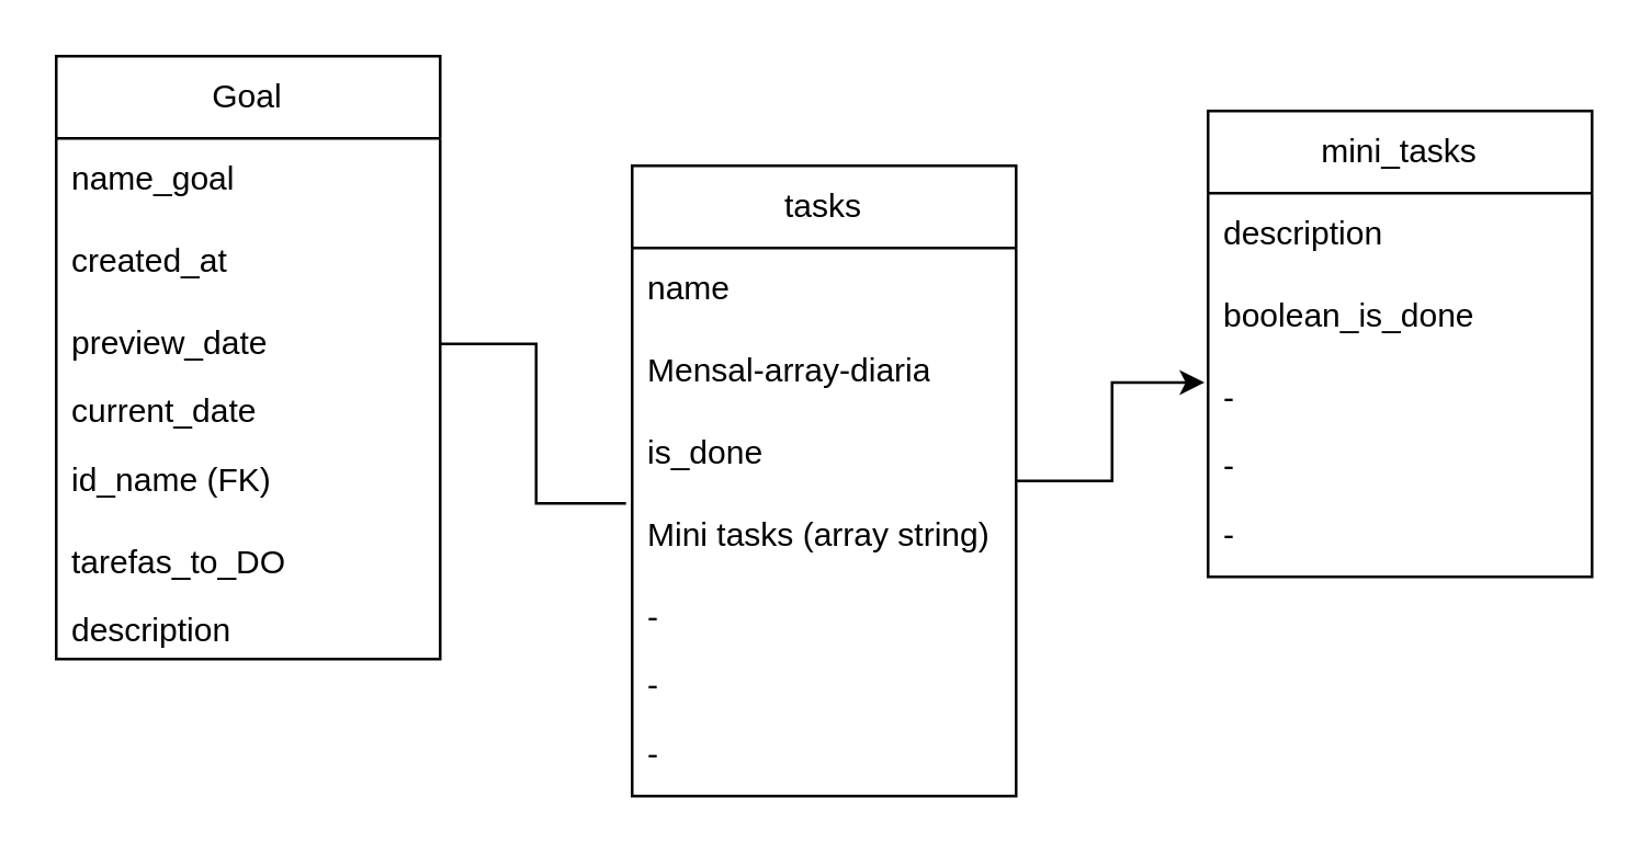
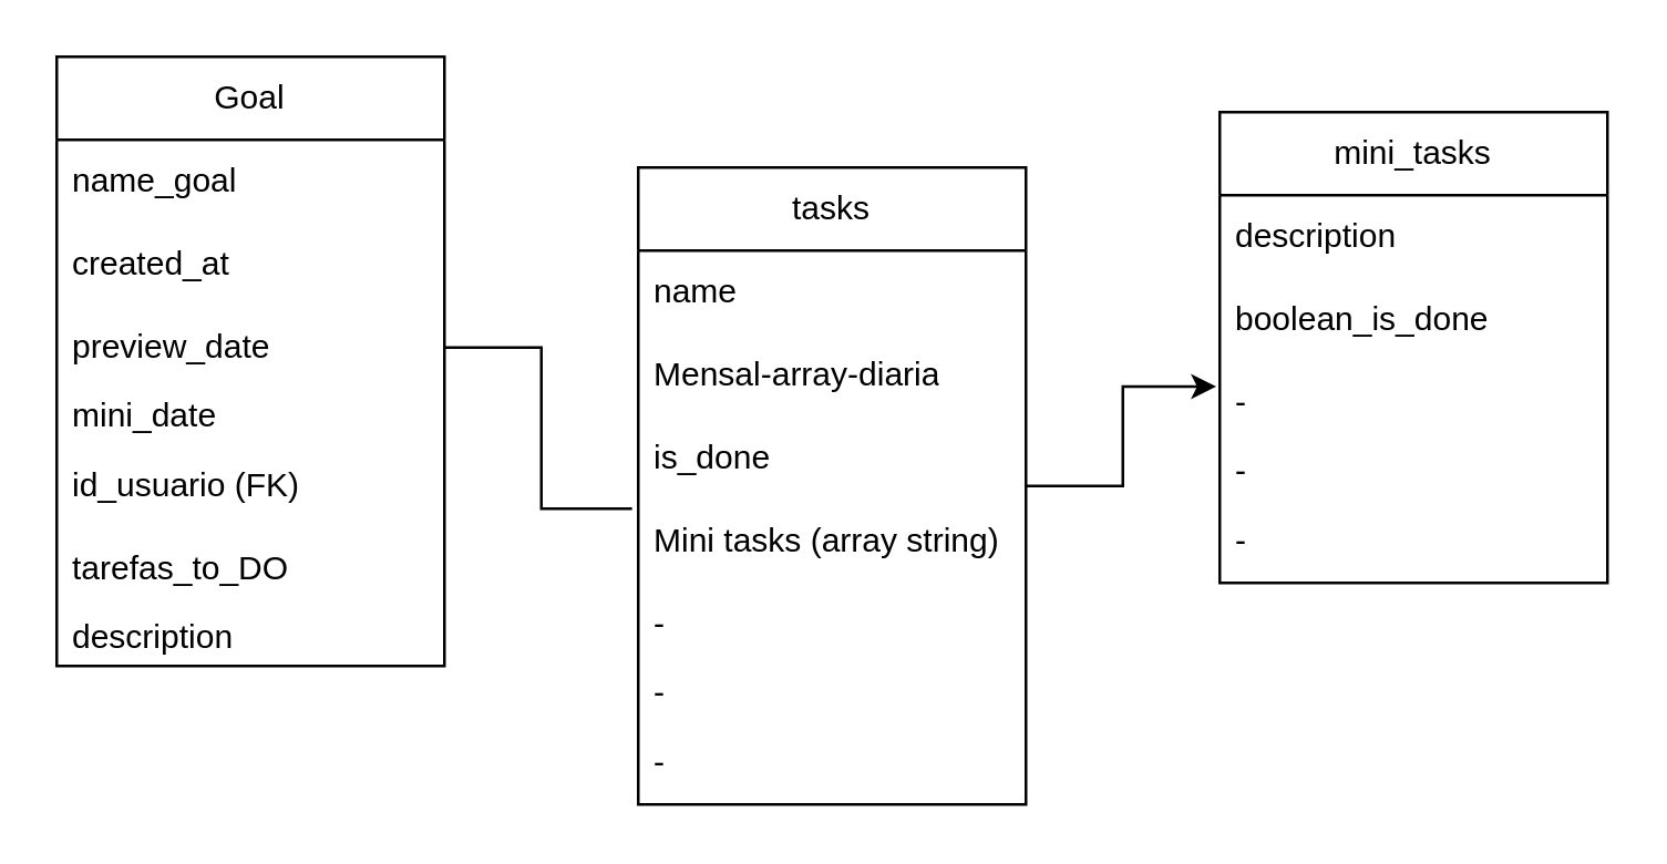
  <mxCell id="0" />
  <mxCell id="1" parent="0" />
  <mxCell id="2" value="Goal" style="swimlane;fontStyle=0;childLayout=stackLayout;horizontal=1;startSize=30;horizontalStack=0;resizeParent=1;resizeParentMax=0;resizeLast=0;collapsible=1;marginBottom=0;whiteSpace=wrap;html=1;" parent="1" vertex="1"><mxGeometry x="20" y="20" width="140" height="220" as="geometry"><mxRectangle x="350" y="370" width="70" height="30" as="alternateBounds" /></mxGeometry></mxCell>
  <mxCell id="3" value="name_goal" style="text;strokeColor=none;fillColor=none;align=left;verticalAlign=middle;spacingLeft=4;spacingRight=4;overflow=hidden;points=[[0,0.5],[1,0.5]];portConstraint=eastwest;rotatable=0;whiteSpace=wrap;html=1;" parent="2" vertex="1"><mxGeometry y="30" width="140" height="30" as="geometry" /></mxCell>
  <mxCell id="4" value="created_at" style="text;strokeColor=none;fillColor=none;align=left;verticalAlign=middle;spacingLeft=4;spacingRight=4;overflow=hidden;points=[[0,0.5],[1,0.5]];portConstraint=eastwest;rotatable=0;whiteSpace=wrap;html=1;" parent="2" vertex="1"><mxGeometry y="60" width="140" height="30" as="geometry" /></mxCell>
  <mxCell id="5" value="preview_date" style="text;strokeColor=none;fillColor=none;align=left;verticalAlign=middle;spacingLeft=4;spacingRight=4;overflow=hidden;points=[[0,0.5],[1,0.5]];portConstraint=eastwest;rotatable=0;whiteSpace=wrap;html=1;" parent="2" vertex="1"><mxGeometry y="90" width="140" height="30" as="geometry" /></mxCell>
- <mxCell id="6" value="current_date" style="text;strokeColor=none;fillColor=none;align=left;verticalAlign=middle;spacingLeft=4;spacingRight=4;overflow=hidden;points=[[0,0.5],[1,0.5]];portConstraint=eastwest;rotatable=0;whiteSpace=wrap;html=1;" parent="2" vertex="1"><mxGeometry y="120" width="140" height="20" as="geometry" /></mxCell>
- <mxCell id="7" value="id_name (FK)" style="text;strokeColor=none;fillColor=none;align=left;verticalAlign=middle;spacingLeft=4;spacingRight=4;overflow=hidden;points=[[0,0.5],[1,0.5]];portConstraint=eastwest;rotatable=0;whiteSpace=wrap;html=1;" parent="2" vertex="1"><mxGeometry y="140" width="140" height="30" as="geometry" /></mxCell>
+ <mxCell id="6" value="mini_date" style="text;strokeColor=none;fillColor=none;align=left;verticalAlign=middle;spacingLeft=4;spacingRight=4;overflow=hidden;points=[[0,0.5],[1,0.5]];portConstraint=eastwest;rotatable=0;whiteSpace=wrap;html=1;" parent="2" vertex="1"><mxGeometry y="120" width="140" height="20" as="geometry" /></mxCell>
+ <mxCell id="7" value="id_usuario (FK)" style="text;strokeColor=none;fillColor=none;align=left;verticalAlign=middle;spacingLeft=4;spacingRight=4;overflow=hidden;points=[[0,0.5],[1,0.5]];portConstraint=eastwest;rotatable=0;whiteSpace=wrap;html=1;" parent="2" vertex="1"><mxGeometry y="140" width="140" height="30" as="geometry" /></mxCell>
  <mxCell id="8" value="tarefas_to_DO" style="text;strokeColor=none;fillColor=none;align=left;verticalAlign=middle;spacingLeft=4;spacingRight=4;overflow=hidden;points=[[0,0.5],[1,0.5]];portConstraint=eastwest;rotatable=0;whiteSpace=wrap;html=1;" parent="2" vertex="1"><mxGeometry y="170" width="140" height="30" as="geometry" /></mxCell>
  <mxCell id="9" value="description" style="text;strokeColor=none;fillColor=none;align=left;verticalAlign=middle;spacingLeft=4;spacingRight=4;overflow=hidden;points=[[0,0.5],[1,0.5]];portConstraint=eastwest;rotatable=0;whiteSpace=wrap;html=1;" parent="2" vertex="1"><mxGeometry y="200" width="140" height="20" as="geometry" /></mxCell>
  <mxCell id="10" value="tasks" style="swimlane;fontStyle=0;childLayout=stackLayout;horizontal=1;startSize=30;horizontalStack=0;resizeParent=1;resizeParentMax=0;resizeLast=0;collapsible=1;marginBottom=0;whiteSpace=wrap;html=1;" vertex="1" parent="1"><mxGeometry x="230" y="60" width="140" height="230" as="geometry"><mxRectangle x="630" y="410" width="70" height="30" as="alternateBounds" /></mxGeometry></mxCell>
  <mxCell id="11" value="name" style="text;strokeColor=none;fillColor=none;align=left;verticalAlign=middle;spacingLeft=4;spacingRight=4;overflow=hidden;points=[[0,0.5],[1,0.5]];portConstraint=eastwest;rotatable=0;whiteSpace=wrap;html=1;" vertex="1" parent="10"><mxGeometry y="30" width="140" height="30" as="geometry" /></mxCell>
  <mxCell id="12" value="Mensal-array-diaria" style="text;strokeColor=none;fillColor=none;align=left;verticalAlign=middle;spacingLeft=4;spacingRight=4;overflow=hidden;points=[[0,0.5],[1,0.5]];portConstraint=eastwest;rotatable=0;whiteSpace=wrap;html=1;" vertex="1" parent="10"><mxGeometry y="60" width="140" height="30" as="geometry" /></mxCell>
  <mxCell id="13" value="is_done" style="text;strokeColor=none;fillColor=none;align=left;verticalAlign=middle;spacingLeft=4;spacingRight=4;overflow=hidden;points=[[0,0.5],[1,0.5]];portConstraint=eastwest;rotatable=0;whiteSpace=wrap;html=1;" vertex="1" parent="10"><mxGeometry y="90" width="140" height="30" as="geometry" /></mxCell>
  <mxCell id="14" value="Mini tasks (array string)" style="text;strokeColor=none;fillColor=none;align=left;verticalAlign=middle;spacingLeft=4;spacingRight=4;overflow=hidden;points=[[0,0.5],[1,0.5]];portConstraint=eastwest;rotatable=0;whiteSpace=wrap;html=1;" vertex="1" parent="10"><mxGeometry y="120" width="140" height="30" as="geometry" /></mxCell>
  <mxCell id="15" value="-" style="text;strokeColor=none;fillColor=none;align=left;verticalAlign=middle;spacingLeft=4;spacingRight=4;overflow=hidden;points=[[0,0.5],[1,0.5]];portConstraint=eastwest;rotatable=0;whiteSpace=wrap;html=1;" vertex="1" parent="10"><mxGeometry y="150" width="140" height="30" as="geometry" /></mxCell>
  <mxCell id="16" value="-" style="text;strokeColor=none;fillColor=none;align=left;verticalAlign=middle;spacingLeft=4;spacingRight=4;overflow=hidden;points=[[0,0.5],[1,0.5]];portConstraint=eastwest;rotatable=0;whiteSpace=wrap;html=1;" vertex="1" parent="10"><mxGeometry y="180" width="140" height="20" as="geometry" /></mxCell>
  <mxCell id="17" value="-" style="text;strokeColor=none;fillColor=none;align=left;verticalAlign=middle;spacingLeft=4;spacingRight=4;overflow=hidden;points=[[0,0.5],[1,0.5]];portConstraint=eastwest;rotatable=0;whiteSpace=wrap;html=1;" vertex="1" parent="10"><mxGeometry y="200" width="140" height="30" as="geometry" /></mxCell>
  <mxCell id="18" value="mini_tasks&lt;br&gt;" style="swimlane;fontStyle=0;childLayout=stackLayout;horizontal=1;startSize=30;horizontalStack=0;resizeParent=1;resizeParentMax=0;resizeLast=0;collapsible=1;marginBottom=0;whiteSpace=wrap;html=1;" vertex="1" parent="1"><mxGeometry x="440" y="40" width="140" height="170" as="geometry"><mxRectangle x="630" y="410" width="70" height="30" as="alternateBounds" /></mxGeometry></mxCell>
  <mxCell id="19" value="description" style="text;strokeColor=none;fillColor=none;align=left;verticalAlign=middle;spacingLeft=4;spacingRight=4;overflow=hidden;points=[[0,0.5],[1,0.5]];portConstraint=eastwest;rotatable=0;whiteSpace=wrap;html=1;" vertex="1" parent="18"><mxGeometry y="30" width="140" height="30" as="geometry" /></mxCell>
  <mxCell id="20" value="boolean_is_done" style="text;strokeColor=none;fillColor=none;align=left;verticalAlign=middle;spacingLeft=4;spacingRight=4;overflow=hidden;points=[[0,0.5],[1,0.5]];portConstraint=eastwest;rotatable=0;whiteSpace=wrap;html=1;" vertex="1" parent="18"><mxGeometry y="60" width="140" height="30" as="geometry" /></mxCell>
  <mxCell id="21" value="-" style="text;strokeColor=none;fillColor=none;align=left;verticalAlign=middle;spacingLeft=4;spacingRight=4;overflow=hidden;points=[[0,0.5],[1,0.5]];portConstraint=eastwest;rotatable=0;whiteSpace=wrap;html=1;" vertex="1" parent="18"><mxGeometry y="90" width="140" height="30" as="geometry" /></mxCell>
  <mxCell id="22" value="-" style="text;strokeColor=none;fillColor=none;align=left;verticalAlign=middle;spacingLeft=4;spacingRight=4;overflow=hidden;points=[[0,0.5],[1,0.5]];portConstraint=eastwest;rotatable=0;whiteSpace=wrap;html=1;" vertex="1" parent="18"><mxGeometry y="120" width="140" height="20" as="geometry" /></mxCell>
  <mxCell id="23" value="-" style="text;strokeColor=none;fillColor=none;align=left;verticalAlign=middle;spacingLeft=4;spacingRight=4;overflow=hidden;points=[[0,0.5],[1,0.5]];portConstraint=eastwest;rotatable=0;whiteSpace=wrap;html=1;" vertex="1" parent="18"><mxGeometry y="140" width="140" height="30" as="geometry" /></mxCell>
  <mxCell id="24" style="edgeStyle=orthogonalEdgeStyle;rounded=0;orthogonalLoop=1;jettySize=auto;html=1;entryX=-0.016;entryY=0.108;entryDx=0;entryDy=0;entryPerimeter=0;endArrow=none;" edge="1" parent="1" source="5" target="14"><mxGeometry relative="1" as="geometry" /></mxCell>
  <mxCell id="25" style="edgeStyle=orthogonalEdgeStyle;rounded=0;orthogonalLoop=1;jettySize=auto;html=1;entryX=-0.009;entryY=0.303;entryDx=0;entryDy=0;entryPerimeter=0;" edge="1" parent="1" source="10" target="21"><mxGeometry relative="1" as="geometry" /></mxCell>
